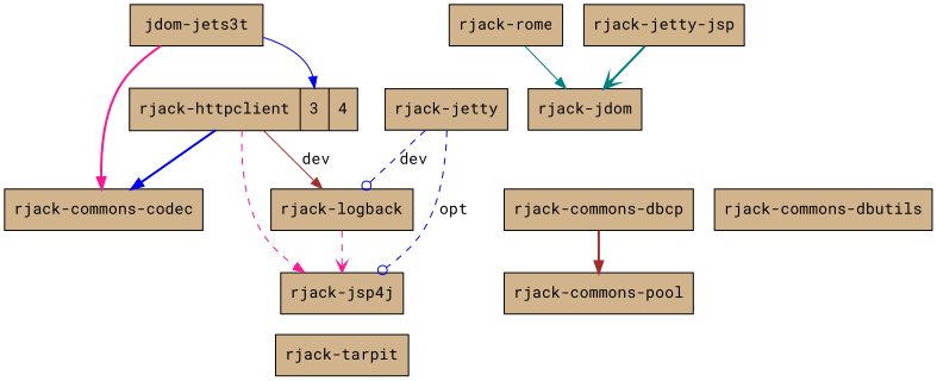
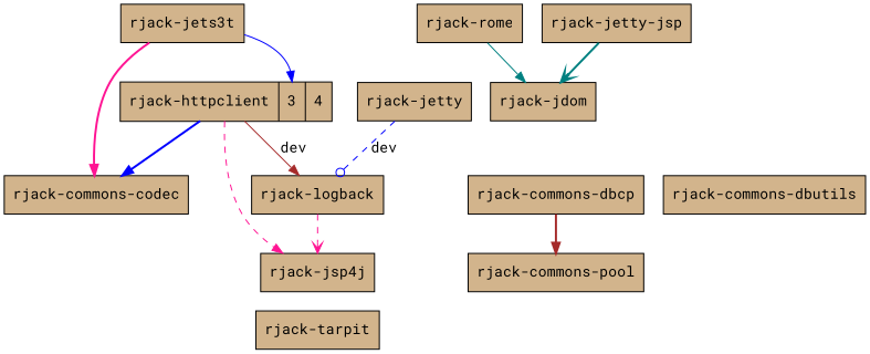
  digraph {
    fontname="Roboto Mono"
    rankdir=TB
    node [fillcolor=tan fontname="Roboto Mono" shape=box style=filled]
    edge [arrowhead=normal color=blue fontname="Roboto Mono" style=bold]
-   "rjack-jets3t" [label="jdom-jets3t"]
+   "rjack-jets3t"
    "rjack-rome"
    "rjack-commons-dbcp" [group=commons]
    "rjack-commons-dbutils" [group=commons]
    "rjack-tarpit"
    n6 [label="rjack-httpclient|<3>3|<4>4" shape=record]
    "rjack-commons-codec" [group=commons]
    "rjack-jdom"
    "rjack-commons-pool" [group=commons]
    "rjack-logback" [group=log]
    n11 [group=log label="rjack-jsp4j"]
    "rjack-jetty-jsp"
    "rjack-jetty"
    subgraph sub_1 {
      rank=same
      "rjack-jets3t"
      "rjack-rome"
    }
    subgraph sub_2 {
      rank=same
      "rjack-commons-dbcp"
      "rjack-commons-dbutils"
    }
    subgraph sub_3 {
      rank=sink
      "rjack-tarpit"
    }
    "rjack-jets3t" -> n6 [headport=3 style=solid]
    "rjack-jets3t" -> "rjack-commons-codec" [color=deeppink]
    "rjack-rome" -> "rjack-jdom" [color=teal style=solid]
    "rjack-commons-dbcp" -> "rjack-commons-pool" [color=brown]
    n6 -> "rjack-commons-codec"
    n6 -> "rjack-logback" [color=brown label=dev style=solid]
    n6 -> n11 [color=deeppink style=dashed]
    "rjack-logback" -> n11 [arrowhead=vee color=deeppink style=dashed]
    "rjack-jetty-jsp" -> "rjack-jdom" [arrowhead=vee color=teal]
    "rjack-jetty" -> "rjack-logback" [arrowhead=odot label=dev style=dashed]
-   "rjack-jetty" -> n11 [arrowhead=odot label=opt style=dashed]
  }
